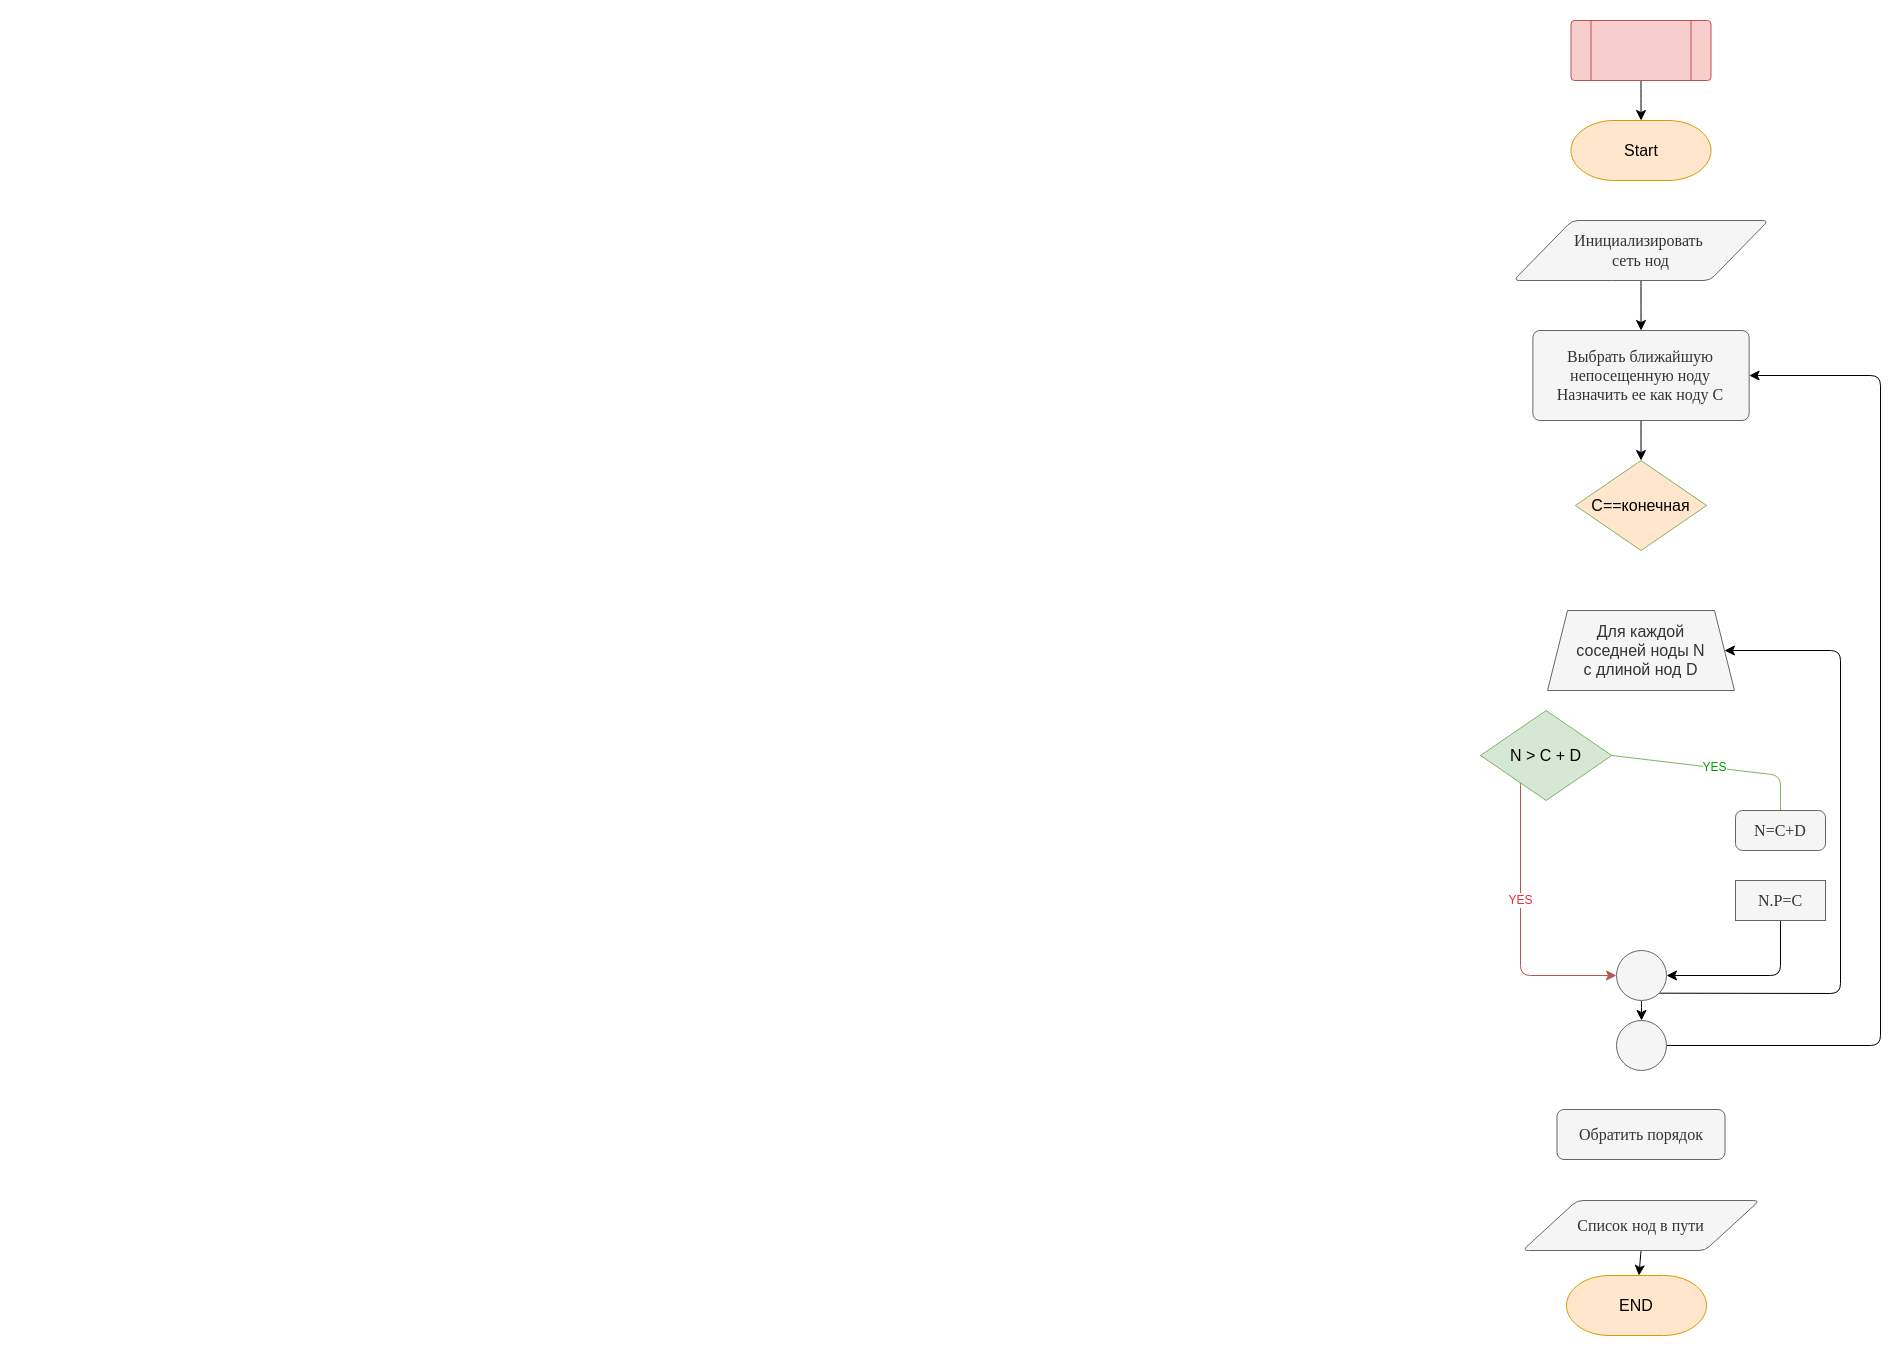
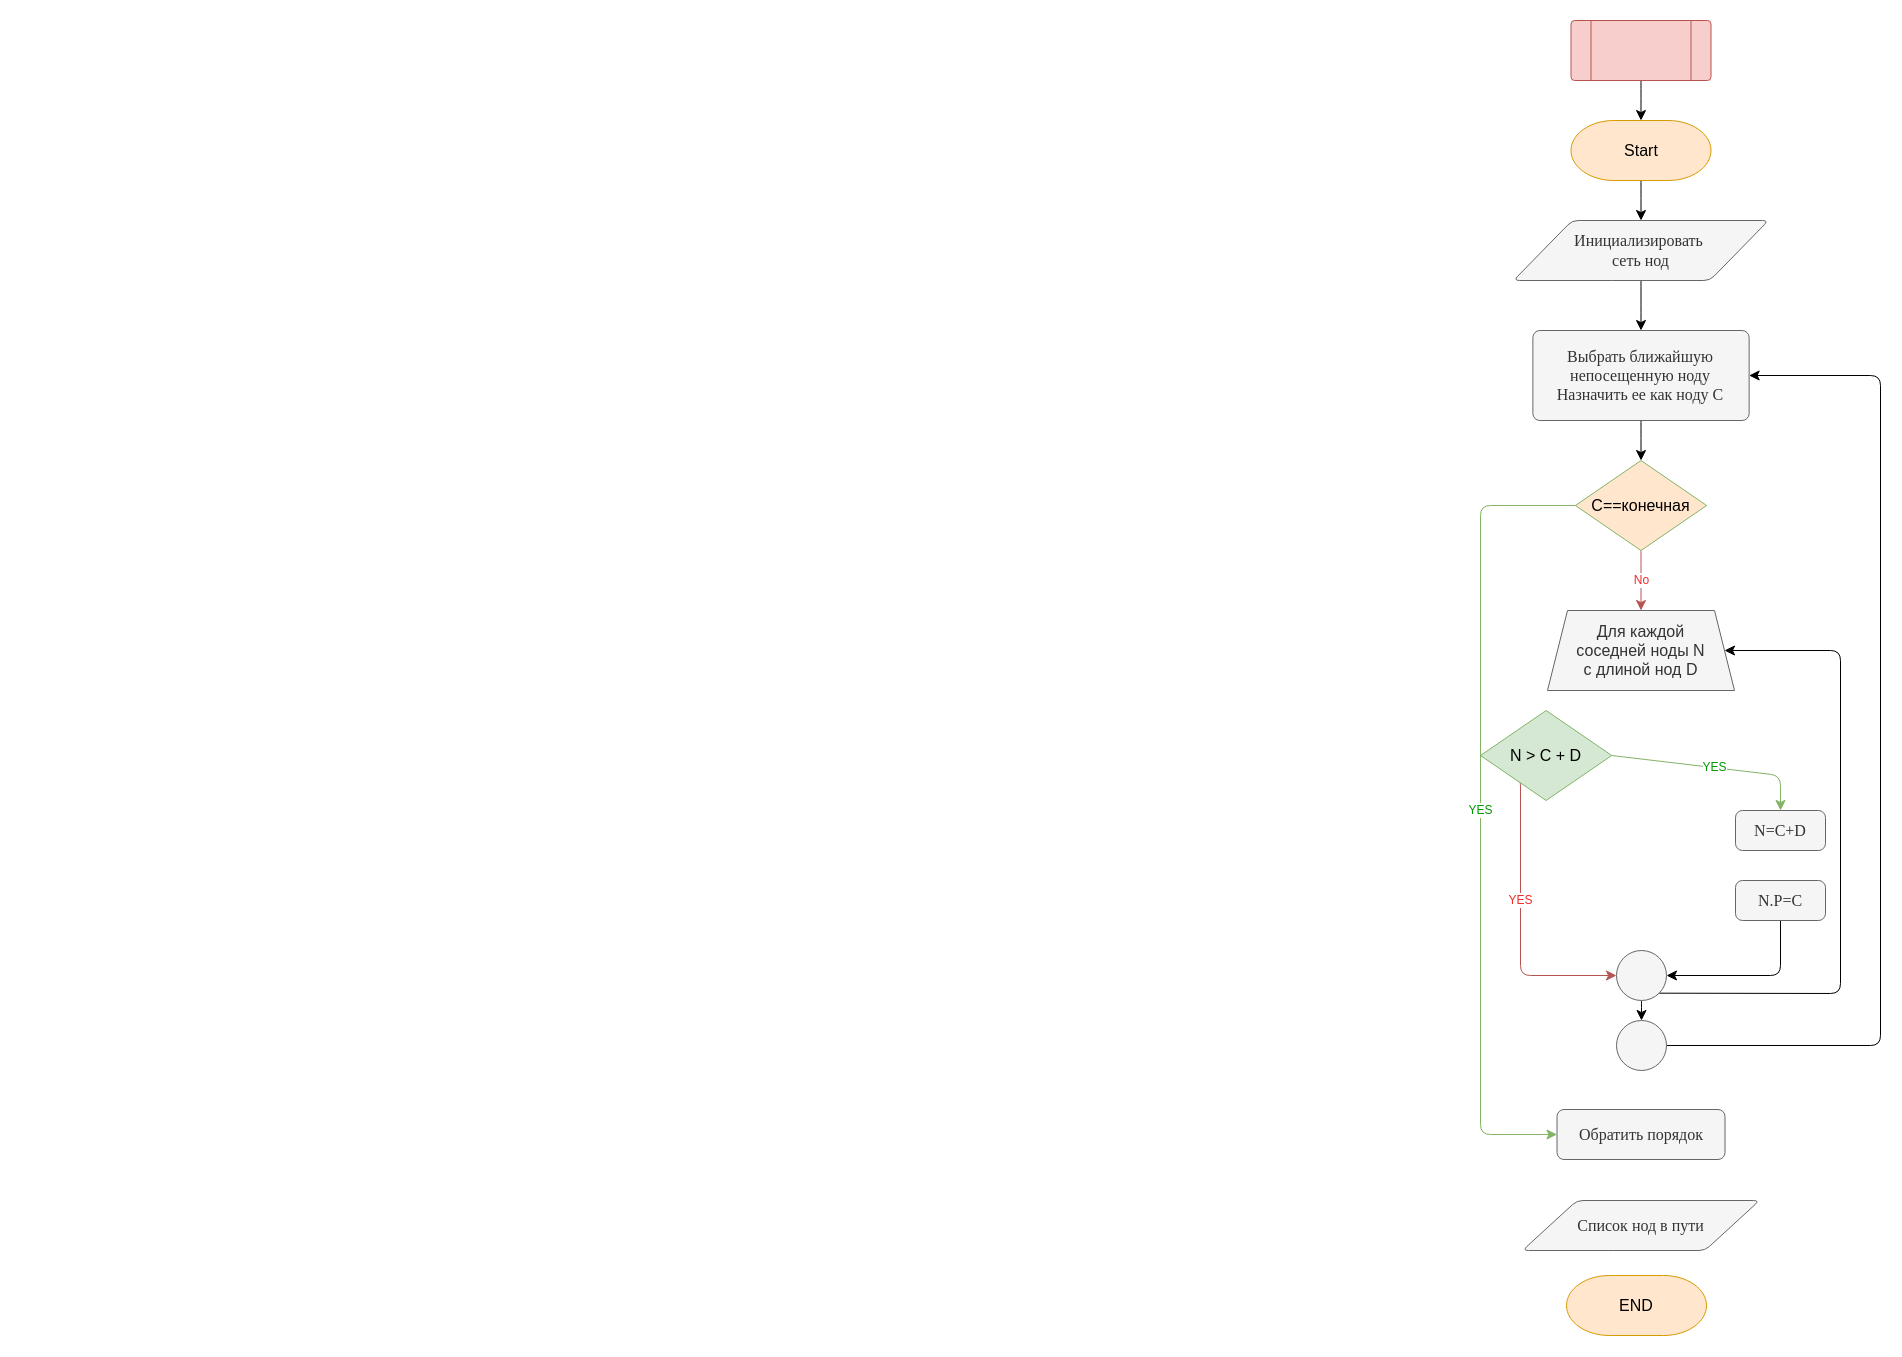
  <mxCell id="0" />
  <mxCell id="1" parent="0" />
  <mxCell id="2" style="edgeStyle=none;curved=1;rounded=1;orthogonalLoop=1;jettySize=auto;html=1;exitX=0.5;exitY=1;exitDx=0;exitDy=0;entryX=1;entryY=0.5;entryDx=0;entryDy=0;strokeWidth=1;fontFamily=Lucida Console;fontSize=12;fontColor=#F0F0F0;startSize=8;endSize=8;" parent="1" edge="1"><mxGeometry relative="1" as="geometry"><Array as="points"><mxPoint x="260" y="1080" /><mxPoint x="170" y="490" /></Array><mxPoint x="20" y="910" as="sourcePoint" /></mxGeometry></mxCell>
  <mxCell id="3" style="edgeStyle=none;curved=1;rounded=0;orthogonalLoop=1;jettySize=auto;html=1;exitX=0.5;exitY=1;exitDx=0;exitDy=0;fontSize=12;startSize=8;endSize=8;" parent="1" source="4" target="6" edge="1"><mxGeometry relative="1" as="geometry" /></mxCell>
  <mxCell id="4" value="" style="verticalLabelPosition=bottom;verticalAlign=top;html=1;shape=process;whiteSpace=wrap;rounded=1;size=0.14;arcSize=6;strokeWidth=1;fontFamily=Lucida Console;fontSize=16;fillColor=#f8cecc;strokeColor=#b85450;" parent="1" vertex="1"><mxGeometry x="1570.5" y="20" width="140" height="60" as="geometry" /></mxCell>
+ <mxCell id="5" style="edgeStyle=none;curved=1;rounded=0;orthogonalLoop=1;jettySize=auto;html=1;exitX=0.5;exitY=1;exitDx=0;exitDy=0;exitPerimeter=0;fontSize=12;startSize=8;endSize=8;" parent="1" source="6" target="8" edge="1"><mxGeometry relative="1" as="geometry" /></mxCell>
  <mxCell id="6" value="Start" style="strokeWidth=1;html=1;shape=mxgraph.flowchart.terminator;whiteSpace=wrap;fontSize=16;rounded=1;fillColor=#ffe6cc;strokeColor=#d79b00;" parent="1" vertex="1"><mxGeometry x="1570.5" y="120" width="140" height="60" as="geometry" /></mxCell>
  <mxCell id="7" style="edgeStyle=none;curved=1;rounded=0;orthogonalLoop=1;jettySize=auto;html=1;exitX=0.5;exitY=1;exitDx=0;exitDy=0;fontSize=12;startSize=8;endSize=8;entryX=0.5;entryY=0;entryDx=0;entryDy=0;" parent="1" source="8" target="11" edge="1"><mxGeometry relative="1" as="geometry"><mxPoint x="1641.75" y="330" as="targetPoint" /></mxGeometry></mxCell>
  <mxCell id="8" value="&lt;div&gt;Инициализировать&amp;nbsp;&lt;/div&gt;&lt;div&gt;сеть&amp;nbsp;&lt;span style=&quot;background-color: initial;&quot;&gt;нод&lt;/span&gt;&lt;/div&gt;" style="shape=parallelogram;html=1;strokeWidth=1;perimeter=parallelogramPerimeter;whiteSpace=wrap;rounded=1;arcSize=12;size=0.23;fontFamily=Lucida Console;fontSize=16;fillColor=#f5f5f5;strokeColor=#666666;fontColor=#333333;" parent="1" vertex="1"><mxGeometry x="1513" y="220" width="255" height="60" as="geometry" /></mxCell>
  <mxCell id="9" value="END" style="strokeWidth=1;html=1;shape=mxgraph.flowchart.terminator;whiteSpace=wrap;fontSize=16;rounded=1;fillColor=#ffe6cc;strokeColor=#d79b00;" parent="1" vertex="1"><mxGeometry x="1566" y="1275" width="140" height="60" as="geometry" /></mxCell>
  <mxCell id="10" style="edgeStyle=none;curved=1;rounded=0;orthogonalLoop=1;jettySize=auto;html=1;exitX=0.5;exitY=1;exitDx=0;exitDy=0;entryX=0.5;entryY=0;entryDx=0;entryDy=0;fontSize=12;startSize=8;endSize=8;" edge="1" parent="1" source="11" target="14"><mxGeometry relative="1" as="geometry" /></mxCell>
  <mxCell id="11" value="&lt;div&gt;Выбрать ближайшую непосещенную ноду&lt;/div&gt;&lt;div&gt;Назначить ее как ноду С&lt;/div&gt;" style="rounded=1;whiteSpace=wrap;html=1;absoluteArcSize=1;arcSize=14;strokeWidth=1;fontFamily=Lucida Console;fontSize=16;fillColor=#f5f5f5;strokeColor=#666666;fontColor=#333333;align=center;" vertex="1" parent="1"><mxGeometry x="1532.38" y="330" width="216.25" height="90" as="geometry" /></mxCell>
+ <mxCell id="12" value="&lt;font color=&quot;#f02b2b&quot;&gt;No&lt;/font&gt;" style="edgeStyle=none;curved=1;rounded=0;orthogonalLoop=1;jettySize=auto;html=1;exitX=0.5;exitY=1;exitDx=0;exitDy=0;fontSize=12;startSize=8;endSize=8;fillColor=#f8cecc;strokeColor=#b85450;" edge="1" parent="1" source="14" target="15"><mxGeometry relative="1" as="geometry" /></mxCell>
+ <mxCell id="13" value="&lt;font color=&quot;#009900&quot;&gt;YES&lt;/font&gt;" style="edgeStyle=none;rounded=1;orthogonalLoop=1;jettySize=auto;html=1;exitX=0;exitY=0.5;exitDx=0;exitDy=0;entryX=0;entryY=0.5;entryDx=0;entryDy=0;fontSize=12;startSize=8;endSize=8;fillColor=#d5e8d4;strokeColor=#82b366;" edge="1" parent="1" source="14" target="27"><mxGeometry relative="1" as="geometry"><Array as="points"><mxPoint x="1480" y="505" /><mxPoint x="1480" y="1134" /></Array></mxGeometry></mxCell>
  <mxCell id="14" value="C==конечная" style="rhombus;whiteSpace=wrap;html=1;fontSize=16;fillColor=#ffe6cc;strokeColor=#82b366;" vertex="1" parent="1"><mxGeometry x="1574.88" y="460" width="131.25" height="90" as="geometry" /></mxCell>
  <mxCell id="15" value="&lt;div&gt;Для каждой&lt;/div&gt;&lt;div&gt;соседней ноды N&lt;/div&gt;&lt;div&gt;с длиной нод D&lt;/div&gt;" style="shape=trapezoid;perimeter=trapezoidPerimeter;whiteSpace=wrap;html=1;fixedSize=1;fontSize=16;fillColor=#f5f5f5;fontColor=#333333;strokeColor=#666666;" vertex="1" parent="1"><mxGeometry x="1547" y="610" width="187" height="80" as="geometry" /></mxCell>
- <mxCell id="16" value="&lt;font color=&quot;#009900&quot;&gt;YES&lt;/font&gt;" style="edgeStyle=none;rounded=1;orthogonalLoop=1;jettySize=auto;html=1;exitX=1;exitY=0.5;exitDx=0;exitDy=0;entryX=0.5;entryY=0;entryDx=0;entryDy=0;fontSize=12;startSize=8;endSize=8;fillColor=#d5e8d4;strokeColor=#82b366;endArrow=none;" edge="1" parent="1" source="18" target="19"><mxGeometry x="0.001" relative="1" as="geometry"><Array as="points"><mxPoint x="1780" y="775" /></Array><mxPoint as="offset" /></mxGeometry></mxCell>
+ <mxCell id="16" value="&lt;font color=&quot;#009900&quot;&gt;YES&lt;/font&gt;" style="edgeStyle=none;rounded=1;orthogonalLoop=1;jettySize=auto;html=1;exitX=1;exitY=0.5;exitDx=0;exitDy=0;entryX=0.5;entryY=0;entryDx=0;entryDy=0;fontSize=12;startSize=8;endSize=8;fillColor=#d5e8d4;strokeColor=#82b366;" edge="1" parent="1" source="18" target="19"><mxGeometry x="0.001" relative="1" as="geometry"><Array as="points"><mxPoint x="1780" y="775" /></Array><mxPoint as="offset" /></mxGeometry></mxCell>
  <mxCell id="17" value="&lt;font color=&quot;#f02b2b&quot;&gt;YES&lt;/font&gt;" style="edgeStyle=none;rounded=1;orthogonalLoop=1;jettySize=auto;html=1;exitX=0;exitY=0.5;exitDx=0;exitDy=0;entryX=0;entryY=0.5;entryDx=0;entryDy=0;fontSize=12;startSize=8;endSize=8;fillColor=#f8cecc;strokeColor=#b85450;" edge="1" parent="1" source="18" target="24"><mxGeometry relative="1" as="geometry"><Array as="points"><mxPoint x="1520" y="775" /><mxPoint x="1520" y="975" /></Array></mxGeometry></mxCell>
  <mxCell id="18" value="N &amp;gt; C + D" style="rhombus;whiteSpace=wrap;html=1;fontSize=16;fillColor=#d5e8d4;strokeColor=#82b366;" vertex="1" parent="1"><mxGeometry x="1480" y="710" width="131.25" height="90" as="geometry" /></mxCell>
  <mxCell id="19" value="N=C+D" style="rounded=1;whiteSpace=wrap;html=1;absoluteArcSize=1;arcSize=14;strokeWidth=1;fontFamily=Lucida Console;fontSize=16;fillColor=#f5f5f5;strokeColor=#666666;fontColor=#333333;align=center;" vertex="1" parent="1"><mxGeometry x="1735" y="810" width="90" height="40" as="geometry" /></mxCell>
  <mxCell id="20" style="edgeStyle=none;rounded=1;orthogonalLoop=1;jettySize=auto;html=1;exitX=0.5;exitY=1;exitDx=0;exitDy=0;entryX=1;entryY=0.5;entryDx=0;entryDy=0;fontSize=12;startSize=8;endSize=8;" edge="1" parent="1" source="21" target="24"><mxGeometry relative="1" as="geometry"><Array as="points"><mxPoint x="1780" y="975" /></Array></mxGeometry></mxCell>
- <mxCell id="21" value="N.P=C" style="whiteSpace=wrap;html=1;absoluteArcSize=1;arcSize=14;strokeWidth=1;fontFamily=Lucida Console;fontSize=16;fillColor=#f5f5f5;strokeColor=#666666;fontColor=#333333;align=center;rounded=0;" vertex="1" parent="1"><mxGeometry x="1735" y="880" width="90" height="40" as="geometry" /></mxCell>
+ <mxCell id="21" value="N.P=C" style="rounded=1;whiteSpace=wrap;html=1;absoluteArcSize=1;arcSize=14;strokeWidth=1;fontFamily=Lucida Console;fontSize=16;fillColor=#f5f5f5;strokeColor=#666666;fontColor=#333333;align=center;" vertex="1" parent="1"><mxGeometry x="1735" y="880" width="90" height="40" as="geometry" /></mxCell>
  <mxCell id="22" style="edgeStyle=none;rounded=1;orthogonalLoop=1;jettySize=auto;html=1;exitX=1;exitY=1;exitDx=0;exitDy=0;entryX=1;entryY=0.5;entryDx=0;entryDy=0;fontSize=12;startSize=8;endSize=8;" edge="1" parent="1" source="24" target="15"><mxGeometry relative="1" as="geometry"><Array as="points"><mxPoint x="1840" y="993" /><mxPoint x="1840" y="650" /></Array></mxGeometry></mxCell>
  <mxCell id="23" style="edgeStyle=none;curved=1;rounded=0;orthogonalLoop=1;jettySize=auto;html=1;exitX=0.5;exitY=1;exitDx=0;exitDy=0;fontSize=12;startSize=8;endSize=8;" edge="1" parent="1" source="24" target="26"><mxGeometry relative="1" as="geometry" /></mxCell>
  <mxCell id="24" value="" style="ellipse;whiteSpace=wrap;html=1;aspect=fixed;fontSize=16;fillColor=#f5f5f5;fontColor=#333333;strokeColor=#666666;" vertex="1" parent="1"><mxGeometry x="1616" y="950" width="50" height="50" as="geometry" /></mxCell>
  <mxCell id="25" style="edgeStyle=none;rounded=1;orthogonalLoop=1;jettySize=auto;html=1;exitX=1;exitY=0.5;exitDx=0;exitDy=0;entryX=1;entryY=0.5;entryDx=0;entryDy=0;fontSize=12;startSize=8;endSize=8;" edge="1" parent="1" source="26" target="11"><mxGeometry relative="1" as="geometry"><Array as="points"><mxPoint x="1880" y="1045" /><mxPoint x="1880" y="375" /></Array></mxGeometry></mxCell>
  <mxCell id="26" value="" style="ellipse;whiteSpace=wrap;html=1;aspect=fixed;fontSize=16;fillColor=#f5f5f5;fontColor=#333333;strokeColor=#666666;" vertex="1" parent="1"><mxGeometry x="1616" y="1020" width="50" height="50" as="geometry" /></mxCell>
  <mxCell id="27" value="Обратить порядок" style="rounded=1;whiteSpace=wrap;html=1;absoluteArcSize=1;arcSize=14;strokeWidth=1;fontFamily=Lucida Console;fontSize=16;fillColor=#f5f5f5;strokeColor=#666666;fontColor=#333333;align=center;" vertex="1" parent="1"><mxGeometry x="1556.51" y="1109" width="168" height="50" as="geometry" /></mxCell>
- <mxCell id="28" style="edgeStyle=none;curved=1;rounded=0;orthogonalLoop=1;jettySize=auto;html=1;exitX=0.5;exitY=1;exitDx=0;exitDy=0;fontSize=12;startSize=8;endSize=8;" edge="1" parent="1" source="29" target="9"><mxGeometry relative="1" as="geometry" /></mxCell>
  <mxCell id="29" value="Список нод в пути" style="shape=parallelogram;html=1;strokeWidth=1;perimeter=parallelogramPerimeter;whiteSpace=wrap;rounded=1;arcSize=12;size=0.23;fontFamily=Lucida Console;fontSize=16;fillColor=#f5f5f5;strokeColor=#666666;fontColor=#333333;" vertex="1" parent="1"><mxGeometry x="1522" y="1200" width="237" height="50" as="geometry" /></mxCell>
